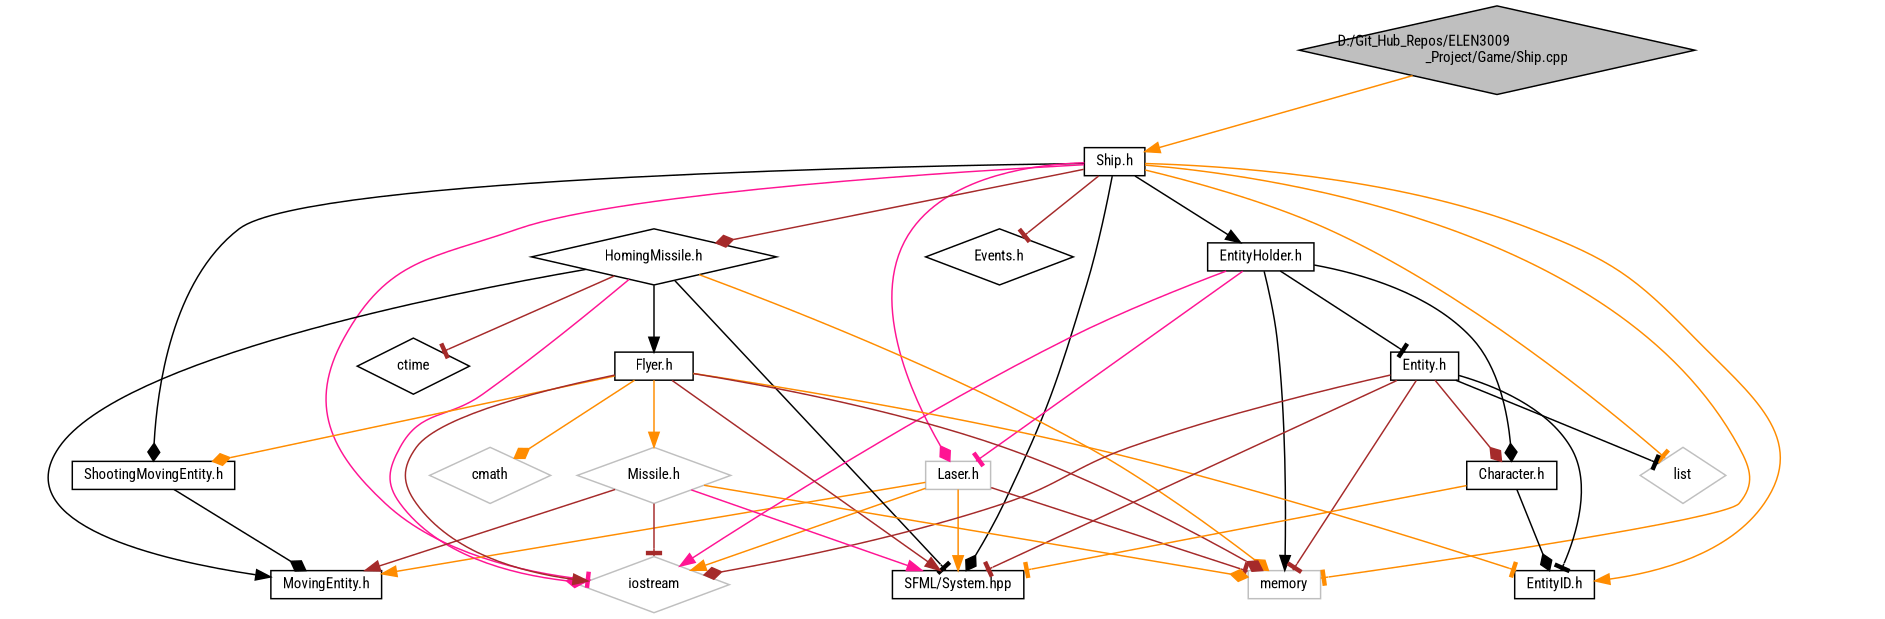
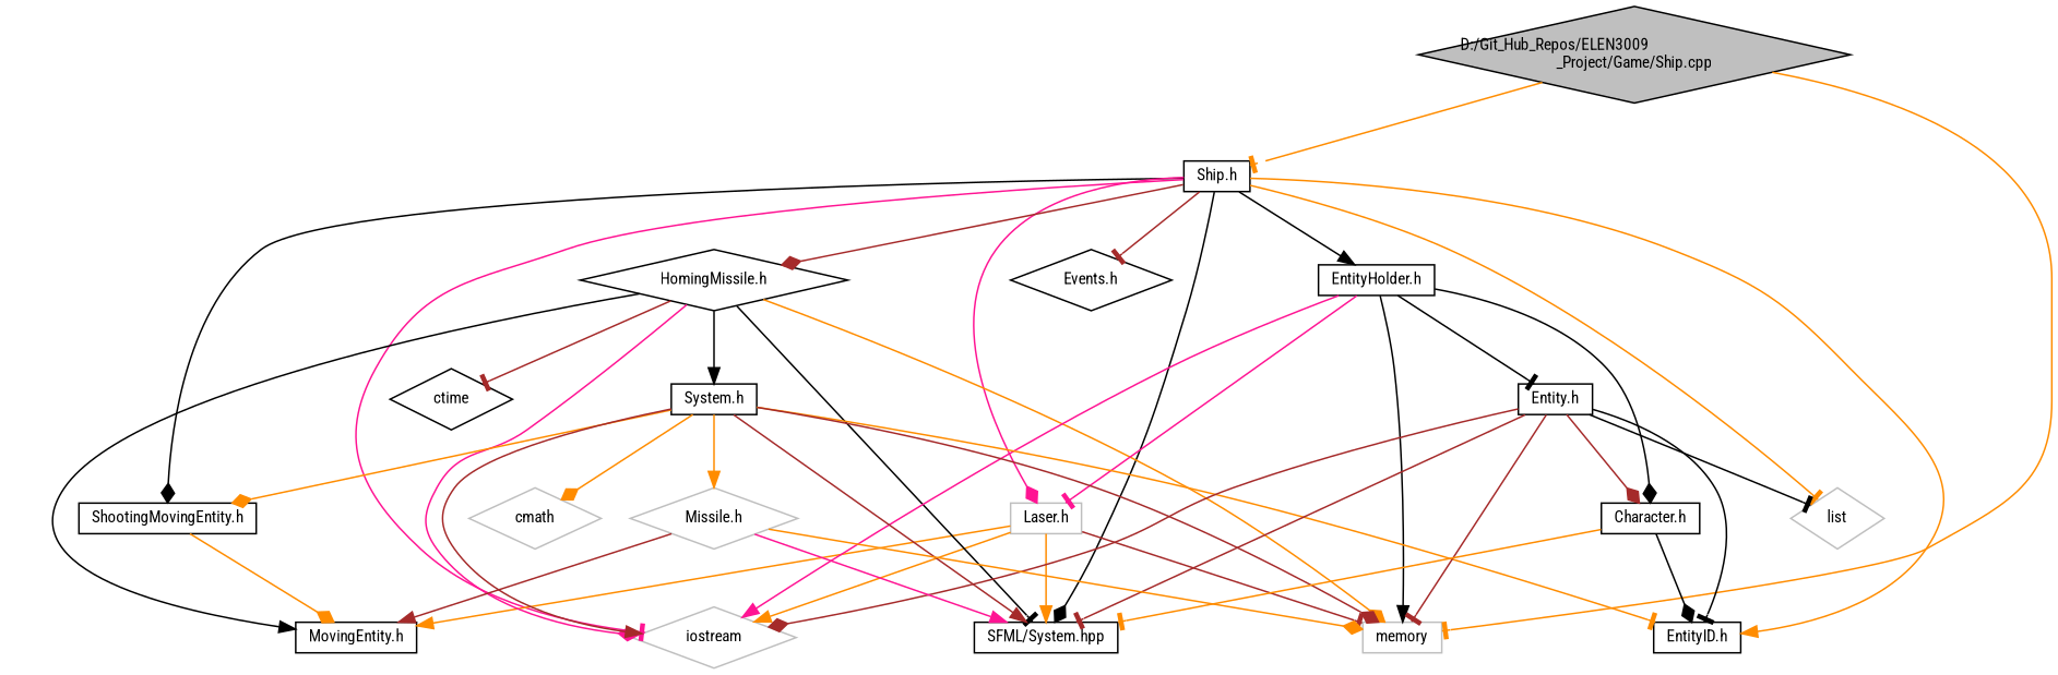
  digraph {
    fontname="Roboto Condensed"
    node [color=black fillcolor=white fontname="Roboto Condensed" fontsize=10 shape=box style=filled]
    edge [arrowhead=tee color=darkorange fontname="Roboto Condensed" fontsize=10 labelfontname=Helvetica labelfontsize=10 style=solid]
    n1 [fillcolor=grey75 fontcolor=black height=0.2 label="D:/Git_Hub_Repos/ELEN3009\l_Project/Game/Ship.cpp" shape=diamond width=0.4]
    n2 [height=0.2 label="Ship.h" width=0.4]
    n3 [height=0.2 label="ShootingMovingEntity.h" width=0.4]
    n4 [height=0.2 label="EntityID.h" width=0.4]
    n5 [height=0.2 label="SFML/System.hpp" width=0.4]
    n6 [color=grey75 height=0.2 label=iostream shape=diamond width=0.4]
    n7 [color=grey75 height=0.2 label=list shape=diamond width=0.4]
    n8 [color=grey75 height=0.2 label=memory width=0.4]
    n9 [height=0.2 label="Events.h" shape=diamond width=0.4]
    n10 [color=grey75 height=0.2 label="Laser.h" width=0.4]
    n11 [height=0.2 label="HomingMissile.h" shape=diamond width=0.4]
    n12 [height=0.2 label="EntityHolder.h" width=0.4]
    n13 [height=0.2 label="MovingEntity.h" width=0.4]
-   n14 [height=0.2 label="Flyer.h" width=0.4]
+   n14 [height=0.2 label="System.h" width=0.4]
    n15 [height=0.2 label=ctime shape=diamond width=0.4]
    n16 [height=0.2 label="Entity.h" width=0.4]
    n17 [height=0.2 label="Character.h" width=0.4]
    n18 [color=grey75 height=0.2 label=cmath shape=diamond width=0.4]
    n19 [color=grey75 height=0.2 label="Missile.h" shape=diamond width=0.4]
-   n1 -> n2 [arrowhead=normal]
+   n1 -> n2
    n2 -> n3 [arrowhead=diamond color=black]
    n2 -> n4 [arrowhead=normal]
    n2 -> n5 [arrowhead=diamond color=black]
    n2 -> n6 [color=deeppink]
    n2 -> n7
-   n2 -> n8
+   n1 -> n8
    n2 -> n9 [color=brown]
    n2 -> n10 [arrowhead=diamond color=deeppink]
    n2 -> n11 [arrowhead=diamond color=brown]
    n2 -> n12 [arrowhead=normal color=black]
-   n3 -> n13 [arrowhead=diamond color=black]
+   n3 -> n13 [arrowhead=diamond]
    n10 -> n5 [arrowhead=normal]
    n10 -> n6 [arrowhead=normal]
    n10 -> n8 [color=brown]
    n10 -> n13 [arrowhead=normal]
    n11 -> n5 [color=black]
    n11 -> n6 [arrowhead=diamond color=deeppink]
    n11 -> n8 [arrowhead=diamond]
    n11 -> n13 [arrowhead=normal color=black]
    n11 -> n14 [arrowhead=normal color=black]
    n11 -> n15 [color=brown]
    n12 -> n6 [arrowhead=normal color=deeppink]
    n12 -> n8 [arrowhead=normal color=black]
    n12 -> n10 [color=deeppink]
    n12 -> n16 [color=black]
    n12 -> n17 [arrowhead=diamond color=black]
    n14 -> n3 [arrowhead=diamond]
    n14 -> n4
    n14 -> n5 [arrowhead=normal color=brown]
    n14 -> n6 [arrowhead=normal color=brown]
    n14 -> n8 [arrowhead=diamond color=brown]
    n14 -> n18 [arrowhead=diamond]
    n14 -> n19 [arrowhead=normal]
    n16 -> n4 [color=black]
    n16 -> n5 [color=brown]
    n16 -> n6 [arrowhead=diamond color=brown]
    n16 -> n7 [color=black]
    n16 -> n8 [color=brown]
    n16 -> n17 [arrowhead=diamond color=brown]
    n17 -> n4 [arrowhead=diamond color=black]
    n17 -> n5
    n19 -> n5 [arrowhead=normal color=deeppink]
-   n19 -> n6 [color=brown]
    n19 -> n8 [arrowhead=diamond]
    n19 -> n13 [arrowhead=normal color=brown]
  }
